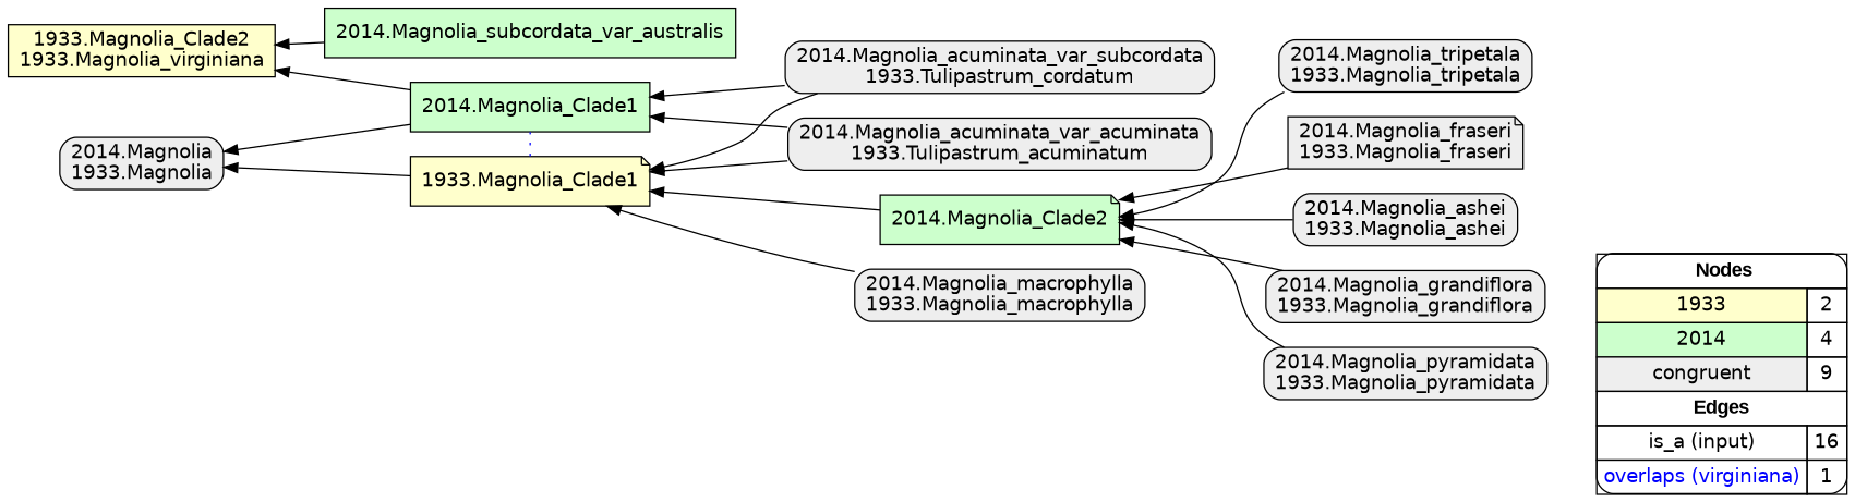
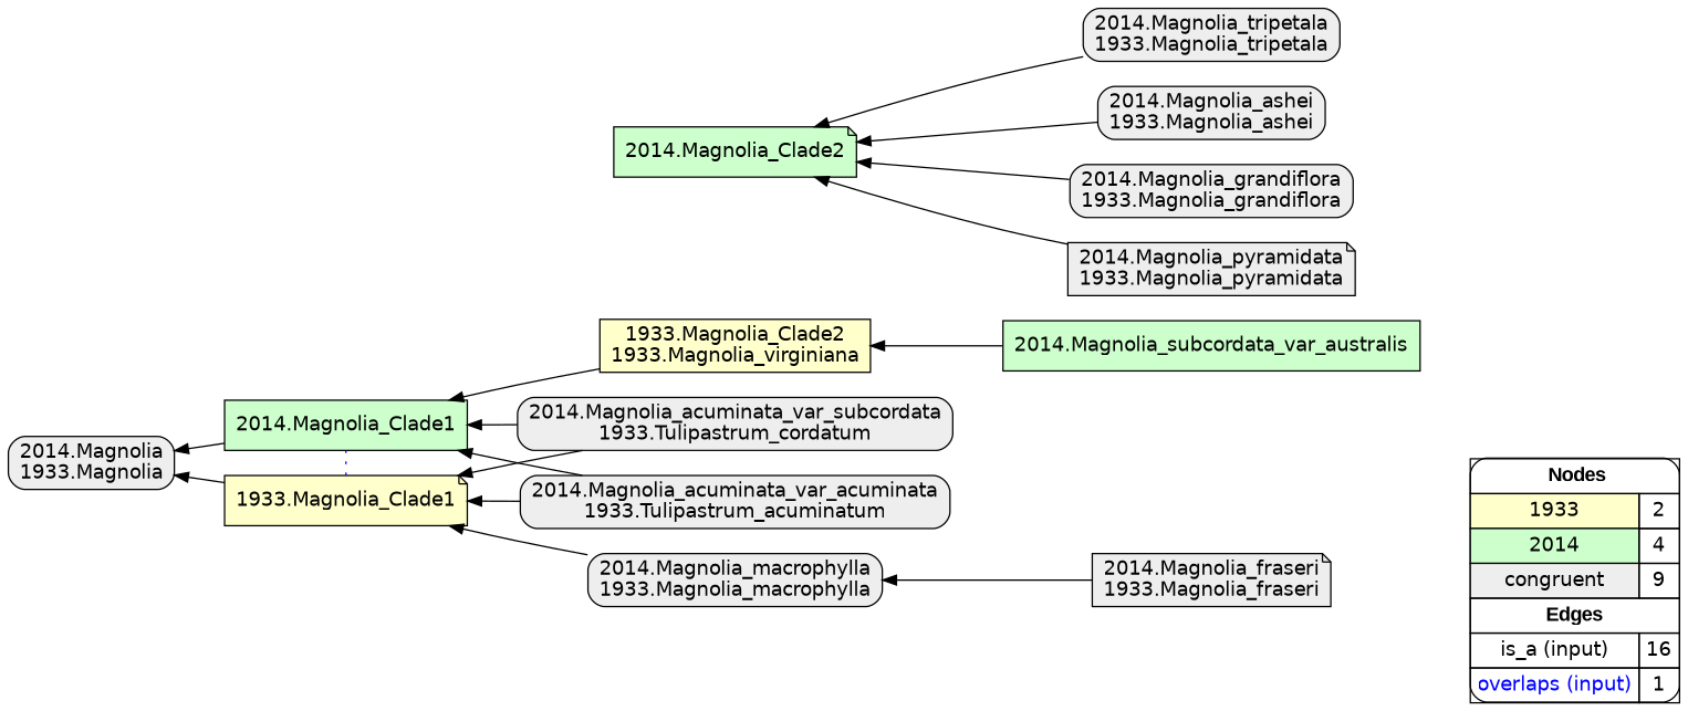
  digraph {
    rankdir=RL
    node [fillcolor="#EEEEEE" fontname=helvetica shape=box style="filled,rounded"]
    edge [arrowhead=normal color="#000000" constraint=true penwidth=1 style=solid]
-   n1 [fillcolor=white label=<   <TABLE BORDER="0" CELLBORDER="1" CELLSPACING="0" CELLPADDING="4">  <TR> <TD COLSPAN="2"><font face="Arial Black"> Nodes</font></TD> </TR>  <TR>   <TD bgcolor="#FFFFCC" fontname="helvetica">1933</TD>   <TD>2</TD>   </TR>  <TR>   <TD bgcolor="#CCFFCC" fontname="helvetica">2014</TD>   <TD>4</TD>   </TR>  <TR>   <TD bgcolor="#EEEEEE" fontname="helvetica">congruent</TD>   <TD>9</TD>   </TR>  <TR> <TD COLSPAN="2"><font face = "Arial Black"> Edges </font></TD> </TR>  <TR>   <TD><font color ="#000000">is_a (input)</font></TD><TD>16</TD> </TR> <TR>   <TD><font color ="#0000FF">overlaps (virginiana)</font></TD><TD>1</TD> </TR> </TABLE>   > margin=0]
+   n1 [fillcolor=white label=<   <TABLE BORDER="0" CELLBORDER="1" CELLSPACING="0" CELLPADDING="4">  <TR> <TD COLSPAN="2"><font face="Arial Black"> Nodes</font></TD> </TR>  <TR>   <TD bgcolor="#FFFFCC" fontname="helvetica">1933</TD>   <TD>2</TD>   </TR>  <TR>   <TD bgcolor="#CCFFCC" fontname="helvetica">2014</TD>   <TD>4</TD>   </TR>  <TR>   <TD bgcolor="#EEEEEE" fontname="helvetica">congruent</TD>   <TD>9</TD>   </TR>  <TR> <TD COLSPAN="2"><font face = "Arial Black"> Edges </font></TD> </TR>  <TR>   <TD><font color ="#000000">is_a (input)</font></TD><TD>16</TD> </TR> <TR>   <TD><font color ="#0000FF">overlaps (input)</font></TD><TD>1</TD> </TR> </TABLE>   > margin=0]
    "1933.Magnolia_Clade2\n1933.Magnolia_virginiana" [fillcolor="#FFFFCC" style=filled]
    "2014.Magnolia_Clade1" [fillcolor="#CCFFCC" style=filled]
    "2014.Magnolia\n1933.Magnolia"
    "1933.Magnolia_Clade1" [fillcolor="#FFFFCC" shape=note style=filled]
    "2014.Magnolia_Clade2" [fillcolor="#CCFFCC" shape=note style=filled]
    n7 [fillcolor="#CCFFCC" label="2014.Magnolia_subcordata_var_australis" style=filled]
    "2014.Magnolia_tripetala\n1933.Magnolia_tripetala"
    "2014.Magnolia_fraseri\n1933.Magnolia_fraseri" [shape=note]
    "2014.Magnolia_acuminata_var_subcordata\n1933.Tulipastrum_cordatum"
    "2014.Magnolia_acuminata_var_acuminata\n1933.Tulipastrum_acuminatum"
    "2014.Magnolia_ashei\n1933.Magnolia_ashei"
    "2014.Magnolia_macrophylla\n1933.Magnolia_macrophylla"
    "2014.Magnolia_grandiflora\n1933.Magnolia_grandiflora"
-   "2014.Magnolia_pyramidata\n1933.Magnolia_pyramidata"
+   "2014.Magnolia_pyramidata\n1933.Magnolia_pyramidata" [shape=note]
    subgraph sub_1 {
      rank=source
      n1
    }
-   "2014.Magnolia_Clade1" -> "1933.Magnolia_Clade2\n1933.Magnolia_virginiana"
+   "1933.Magnolia_Clade2\n1933.Magnolia_virginiana" -> "2014.Magnolia_Clade1"
    "2014.Magnolia_Clade1" -> "2014.Magnolia\n1933.Magnolia"
    "1933.Magnolia_Clade1" -> "2014.Magnolia_Clade1" [arrowhead=none color="#0000FF" constraint=false style=dotted]
    "1933.Magnolia_Clade1" -> "2014.Magnolia\n1933.Magnolia"
-   "2014.Magnolia_Clade2" -> "1933.Magnolia_Clade1"
    n7 -> "1933.Magnolia_Clade2\n1933.Magnolia_virginiana"
    "2014.Magnolia_tripetala\n1933.Magnolia_tripetala" -> "2014.Magnolia_Clade2"
-   "2014.Magnolia_fraseri\n1933.Magnolia_fraseri" -> "2014.Magnolia_Clade2"
+   "2014.Magnolia_fraseri\n1933.Magnolia_fraseri" -> "2014.Magnolia_macrophylla\n1933.Magnolia_macrophylla"
    "2014.Magnolia_acuminata_var_subcordata\n1933.Tulipastrum_cordatum" -> "2014.Magnolia_Clade1"
    "2014.Magnolia_acuminata_var_subcordata\n1933.Tulipastrum_cordatum" -> "1933.Magnolia_Clade1"
    "2014.Magnolia_acuminata_var_acuminata\n1933.Tulipastrum_acuminatum" -> "2014.Magnolia_Clade1"
    "2014.Magnolia_acuminata_var_acuminata\n1933.Tulipastrum_acuminatum" -> "1933.Magnolia_Clade1"
    "2014.Magnolia_ashei\n1933.Magnolia_ashei" -> "2014.Magnolia_Clade2"
    "2014.Magnolia_macrophylla\n1933.Magnolia_macrophylla" -> "1933.Magnolia_Clade1"
    "2014.Magnolia_grandiflora\n1933.Magnolia_grandiflora" -> "2014.Magnolia_Clade2"
    "2014.Magnolia_pyramidata\n1933.Magnolia_pyramidata" -> "2014.Magnolia_Clade2"
  }
